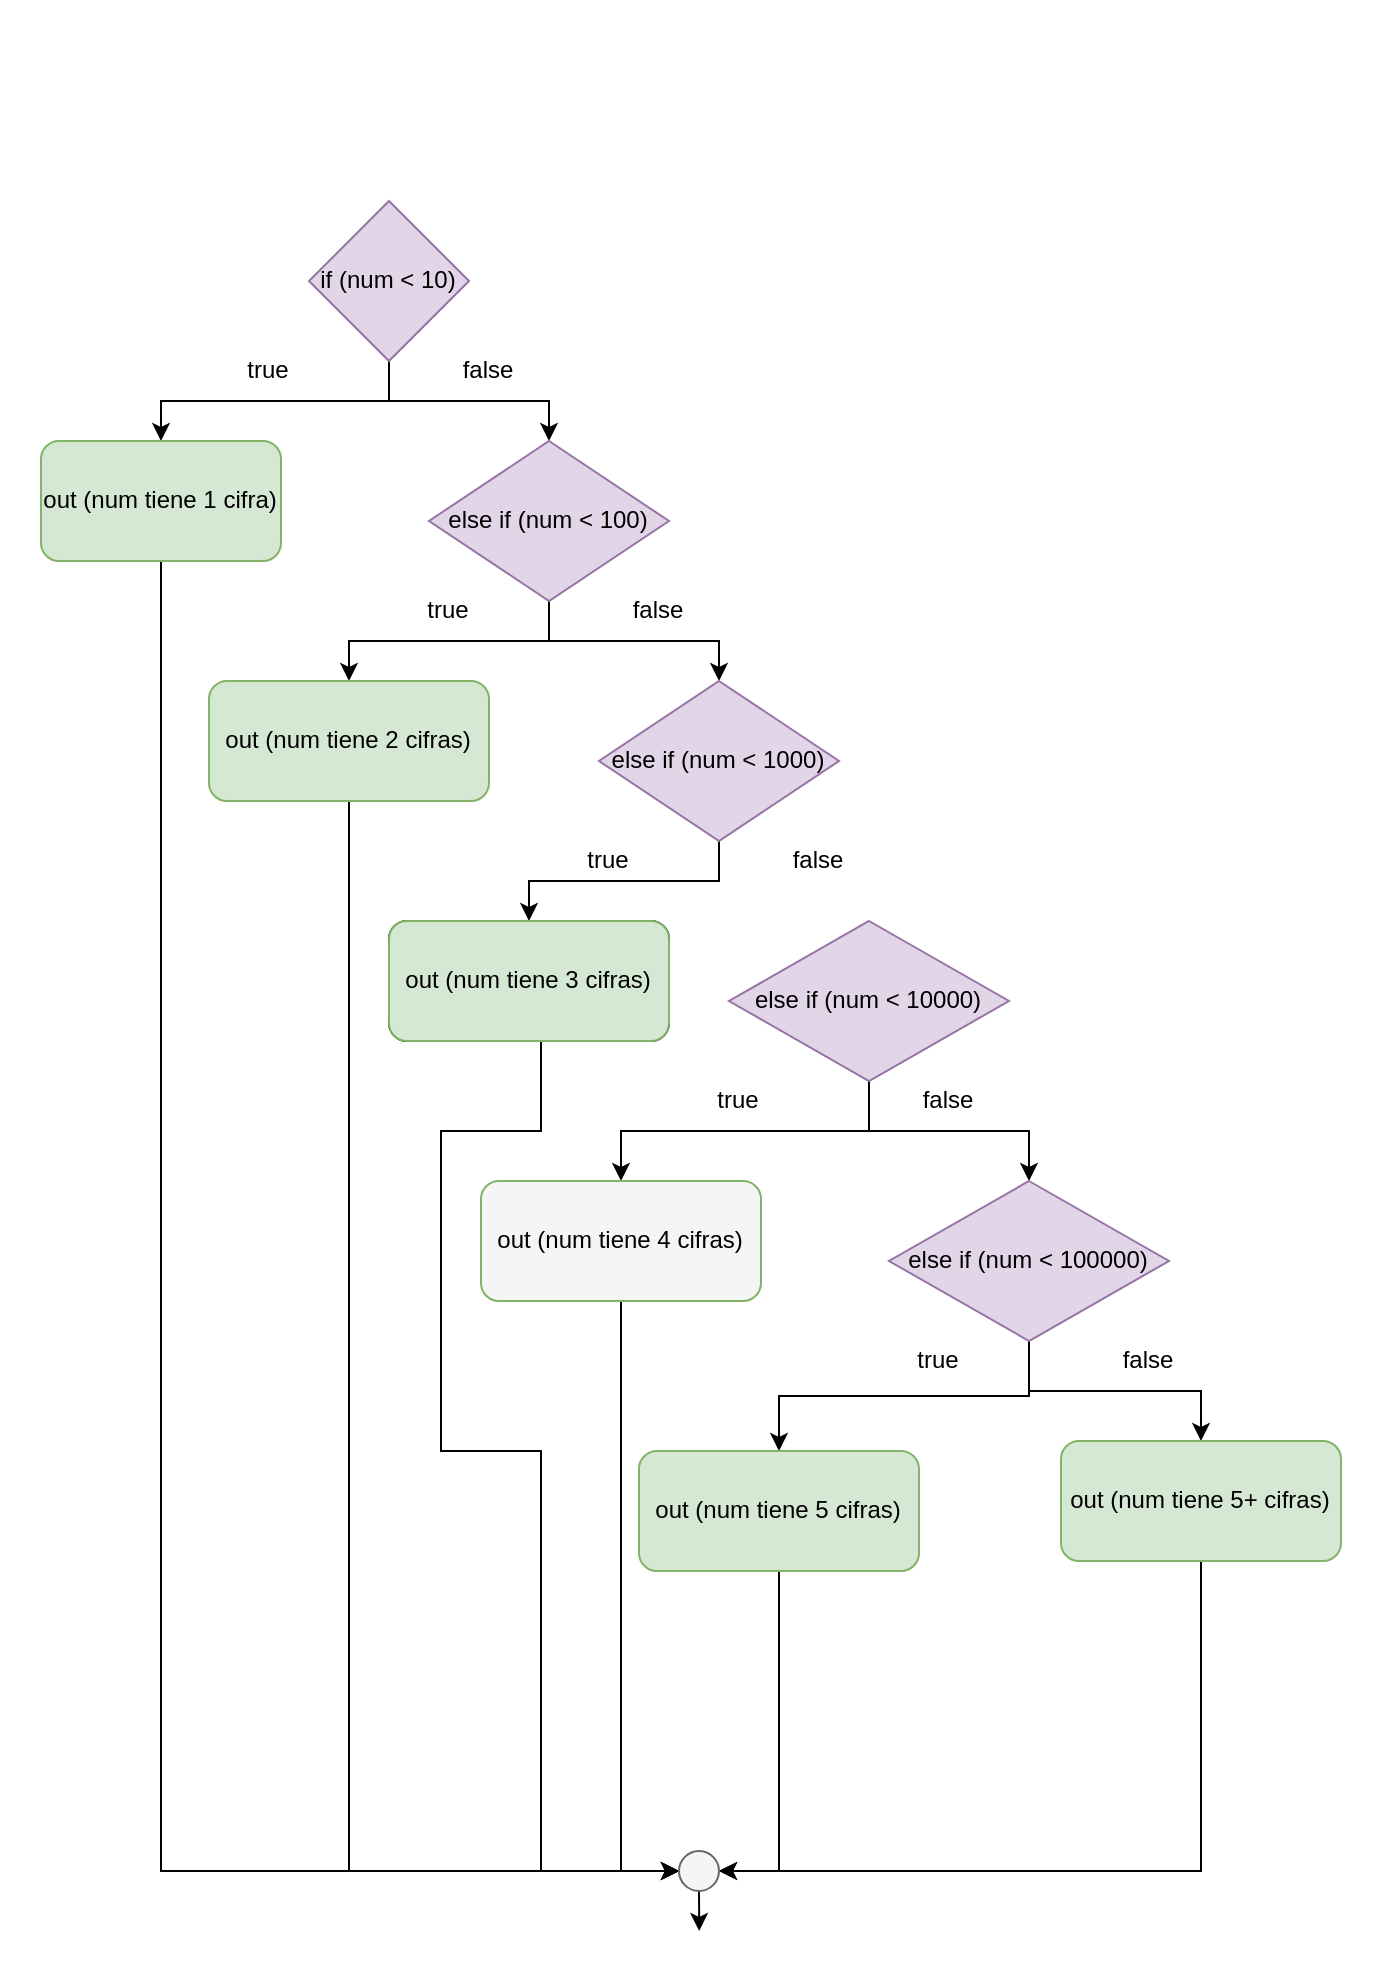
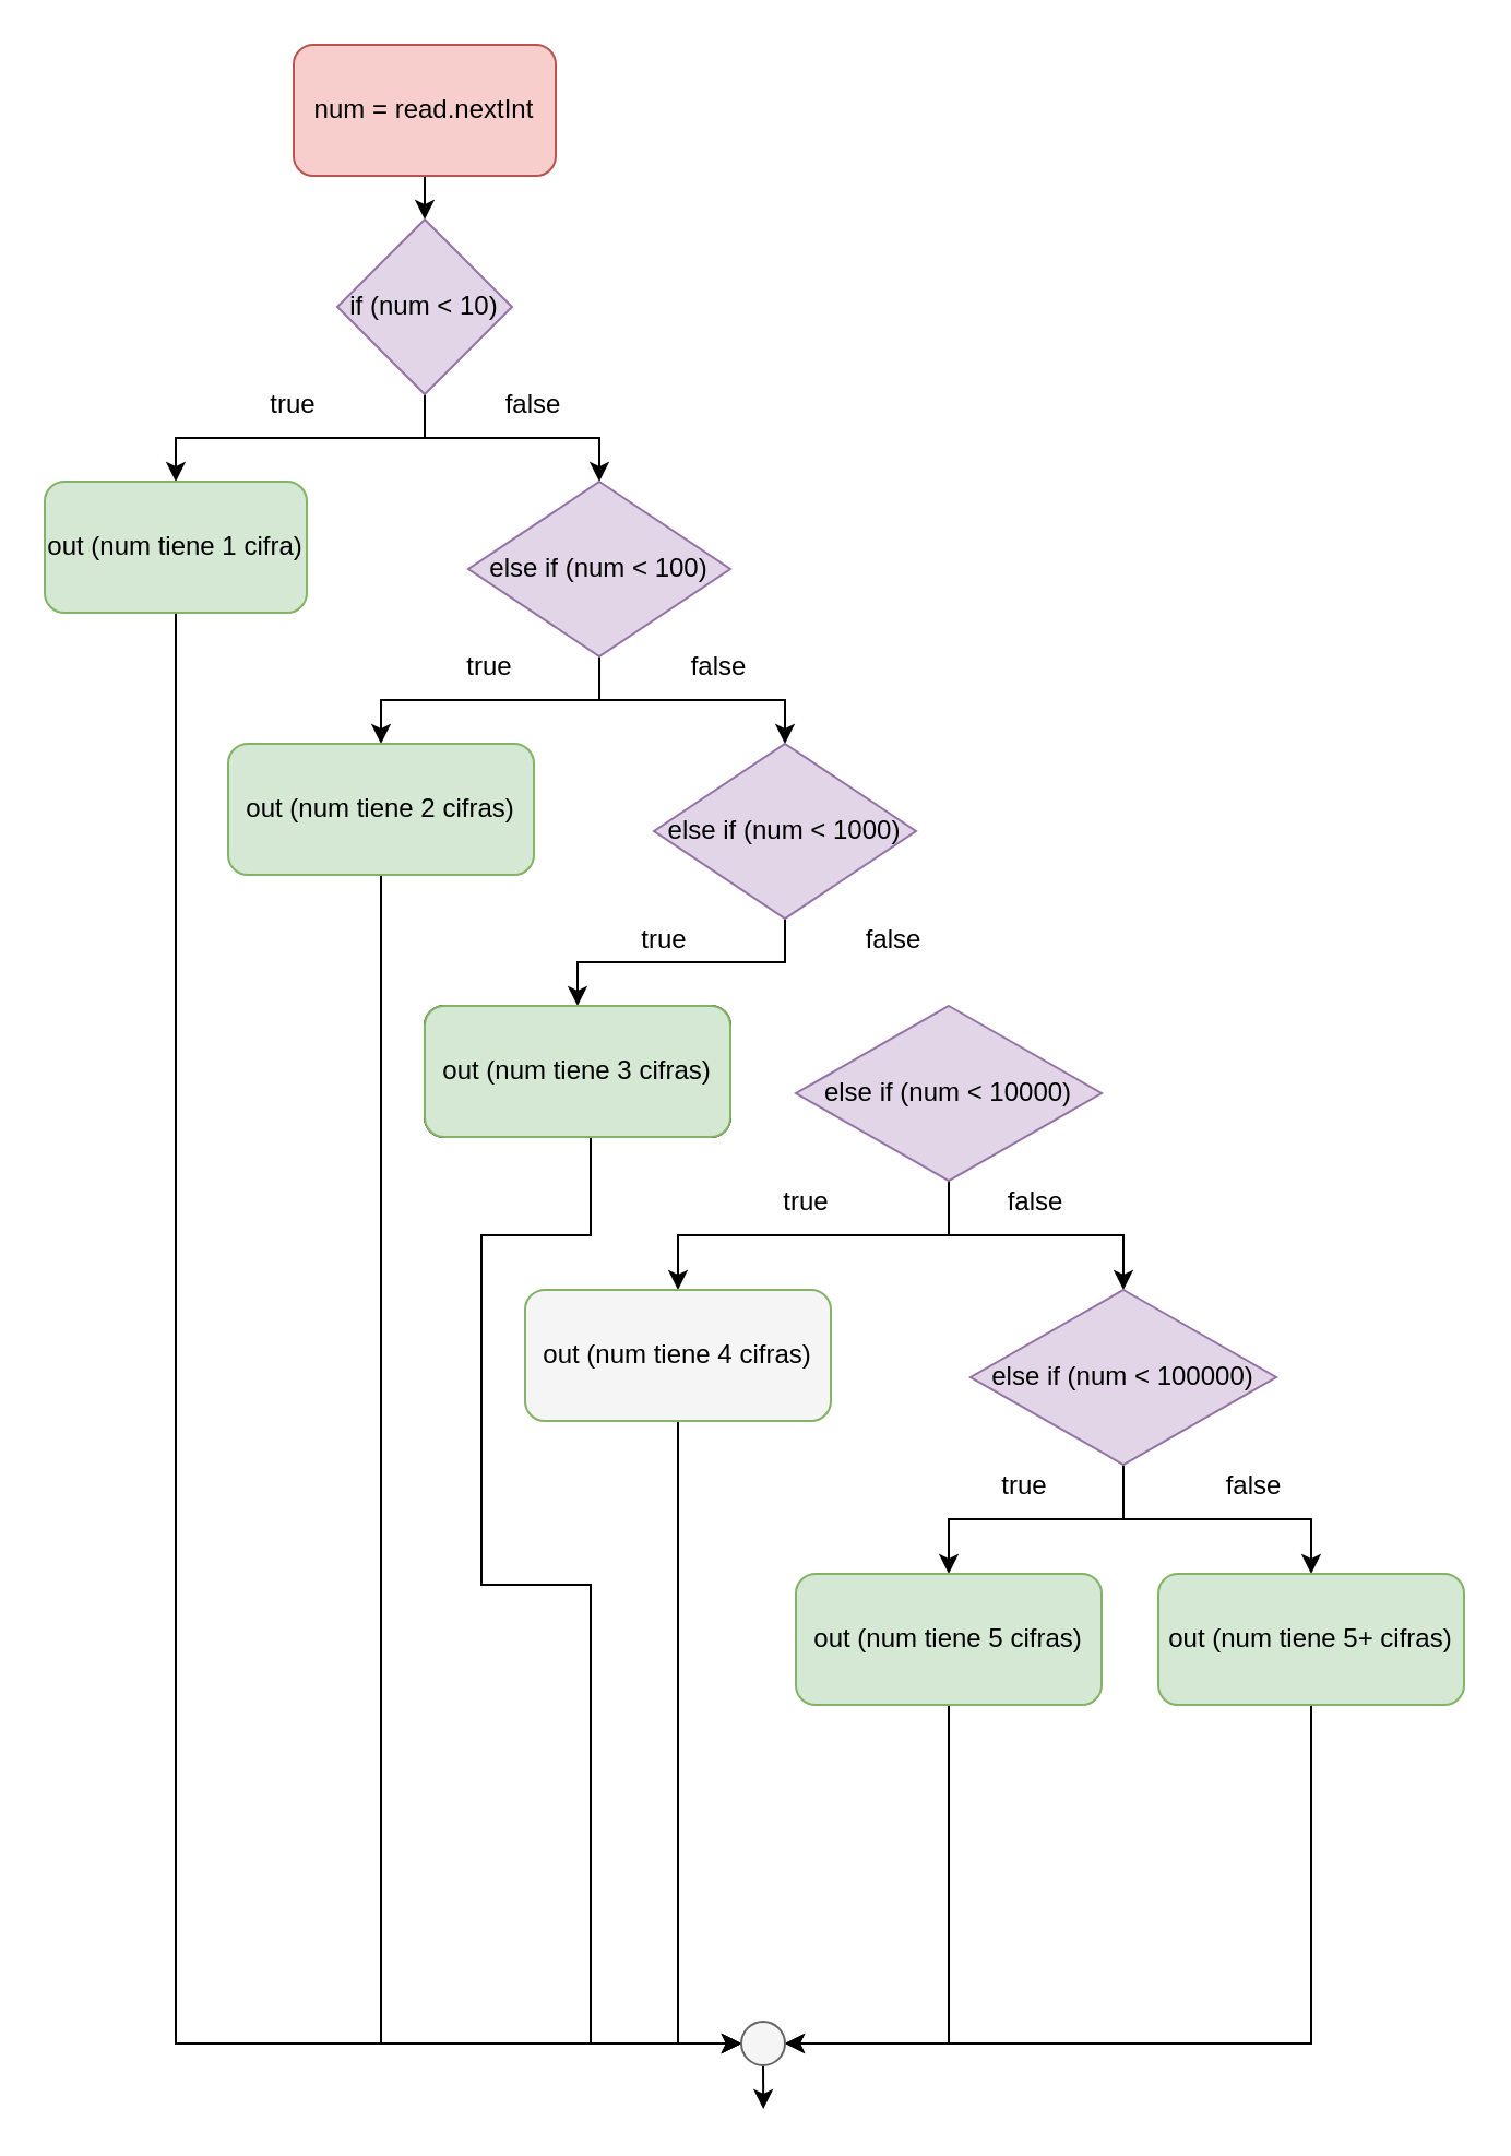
  <mxCell id="0" />
  <mxCell id="1" parent="0" />
+ <mxCell id="2" style="edgeStyle=orthogonalEdgeStyle;rounded=0;orthogonalLoop=1;jettySize=auto;html=1;exitX=0.5;exitY=1;exitDx=0;exitDy=0;entryX=0.5;entryY=0;entryDx=0;entryDy=0;" edge="1" parent="1" source="3" target="6"><mxGeometry relative="1" as="geometry" /></mxCell>
+ <mxCell id="3" value="num = read.nextInt" style="rounded=1;whiteSpace=wrap;html=1;fillColor=#f8cecc;strokeColor=#b85450;" vertex="1" parent="1"><mxGeometry x="134" y="20" width="120" height="60" as="geometry" /></mxCell>
  <mxCell id="4" style="edgeStyle=orthogonalEdgeStyle;rounded=0;orthogonalLoop=1;jettySize=auto;html=1;exitX=0.5;exitY=1;exitDx=0;exitDy=0;entryX=0.5;entryY=0;entryDx=0;entryDy=0;" edge="1" parent="1" source="6" target="8"><mxGeometry relative="1" as="geometry" /></mxCell>
  <mxCell id="5" style="edgeStyle=orthogonalEdgeStyle;rounded=0;orthogonalLoop=1;jettySize=auto;html=1;exitX=0.5;exitY=1;exitDx=0;exitDy=0;entryX=0.5;entryY=0;entryDx=0;entryDy=0;" edge="1" parent="1" source="6" target="12"><mxGeometry relative="1" as="geometry" /></mxCell>
  <mxCell id="6" value="if (num &amp;lt; 10)" style="rhombus;whiteSpace=wrap;html=1;fillColor=#e1d5e7;strokeColor=#9673a6;" vertex="1" parent="1"><mxGeometry x="154" y="100" width="80" height="80" as="geometry" /></mxCell>
  <mxCell id="7" style="edgeStyle=orthogonalEdgeStyle;rounded=0;orthogonalLoop=1;jettySize=auto;html=1;exitX=0.5;exitY=1;exitDx=0;exitDy=0;entryX=0;entryY=0.5;entryDx=0;entryDy=0;" edge="1" parent="1" source="8" target="36"><mxGeometry relative="1" as="geometry" /></mxCell>
  <mxCell id="8" value="out (num tiene 1 cifra)" style="rounded=1;whiteSpace=wrap;html=1;fillColor=#d5e8d4;strokeColor=#82b366;" vertex="1" parent="1"><mxGeometry x="20" y="220" width="120" height="60" as="geometry" /></mxCell>
  <mxCell id="9" value="true" style="text;html=1;strokeColor=none;fillColor=none;align=center;verticalAlign=middle;whiteSpace=wrap;rounded=0;" vertex="1" parent="1"><mxGeometry x="104" y="170" width="60" height="30" as="geometry" /></mxCell>
  <mxCell id="10" style="edgeStyle=orthogonalEdgeStyle;rounded=0;orthogonalLoop=1;jettySize=auto;html=1;exitX=0.5;exitY=1;exitDx=0;exitDy=0;entryX=0.5;entryY=0;entryDx=0;entryDy=0;" edge="1" parent="1" source="12" target="16"><mxGeometry relative="1" as="geometry"><mxPoint x="194" y="340" as="targetPoint" /></mxGeometry></mxCell>
  <mxCell id="11" style="edgeStyle=orthogonalEdgeStyle;rounded=0;orthogonalLoop=1;jettySize=auto;html=1;exitX=0.5;exitY=1;exitDx=0;exitDy=0;entryX=0.5;entryY=0;entryDx=0;entryDy=0;" edge="1" parent="1" source="12" target="14"><mxGeometry relative="1" as="geometry" /></mxCell>
  <mxCell id="12" value="else if (num &amp;lt; 100)" style="rhombus;whiteSpace=wrap;html=1;fillColor=#e1d5e7;strokeColor=#9673a6;" vertex="1" parent="1"><mxGeometry x="214" y="220" width="120" height="80" as="geometry" /></mxCell>
  <mxCell id="13" style="edgeStyle=orthogonalEdgeStyle;rounded=0;orthogonalLoop=1;jettySize=auto;html=1;exitX=0.5;exitY=1;exitDx=0;exitDy=0;entryX=0.5;entryY=0;entryDx=0;entryDy=0;" edge="1" parent="1" source="14" target="20"><mxGeometry relative="1" as="geometry" /></mxCell>
  <mxCell id="14" value="else if (num &amp;lt; 1000)" style="rhombus;whiteSpace=wrap;html=1;fillColor=#e1d5e7;strokeColor=#9673a6;" vertex="1" parent="1"><mxGeometry x="299" y="340" width="120" height="80" as="geometry" /></mxCell>
  <mxCell id="15" style="edgeStyle=orthogonalEdgeStyle;rounded=0;orthogonalLoop=1;jettySize=auto;html=1;exitX=0.5;exitY=1;exitDx=0;exitDy=0;entryX=0;entryY=0.5;entryDx=0;entryDy=0;" edge="1" parent="1" source="16" target="36"><mxGeometry relative="1" as="geometry" /></mxCell>
  <mxCell id="16" value="out (num tiene 2 cifras)" style="rounded=1;whiteSpace=wrap;html=1;fillColor=#d5e8d4;strokeColor=#82b366;" vertex="1" parent="1"><mxGeometry x="104" y="340" width="140" height="60" as="geometry" /></mxCell>
  <mxCell id="17" value="false" style="text;html=1;strokeColor=none;fillColor=none;align=center;verticalAlign=middle;whiteSpace=wrap;rounded=0;" vertex="1" parent="1"><mxGeometry x="214" y="170" width="60" height="30" as="geometry" /></mxCell>
  <mxCell id="18" value="true" style="text;html=1;strokeColor=none;fillColor=none;align=center;verticalAlign=middle;whiteSpace=wrap;rounded=0;" vertex="1" parent="1"><mxGeometry x="194" y="290" width="60" height="30" as="geometry" /></mxCell>
  <mxCell id="19" value="false" style="text;html=1;strokeColor=none;fillColor=none;align=center;verticalAlign=middle;whiteSpace=wrap;rounded=0;" vertex="1" parent="1"><mxGeometry x="299" y="290" width="60" height="30" as="geometry" /></mxCell>
  <mxCell id="20" value="out (num tiene 3 cifras)" style="rounded=1;whiteSpace=wrap;html=1;" vertex="1" parent="1"><mxGeometry x="194" y="460" width="140" height="60" as="geometry" /></mxCell>
  <mxCell id="21" style="edgeStyle=orthogonalEdgeStyle;rounded=0;orthogonalLoop=1;jettySize=auto;html=1;exitX=0.5;exitY=1;exitDx=0;exitDy=0;entryX=0.5;entryY=0;entryDx=0;entryDy=0;" edge="1" parent="1" source="23" target="26"><mxGeometry relative="1" as="geometry" /></mxCell>
  <mxCell id="22" style="edgeStyle=orthogonalEdgeStyle;rounded=0;orthogonalLoop=1;jettySize=auto;html=1;exitX=0.5;exitY=1;exitDx=0;exitDy=0;entryX=0.5;entryY=0;entryDx=0;entryDy=0;" edge="1" parent="1" source="23" target="28"><mxGeometry relative="1" as="geometry" /></mxCell>
  <mxCell id="23" value="else if (num &amp;lt; 10000)" style="rhombus;whiteSpace=wrap;html=1;fillColor=#e1d5e7;strokeColor=#9673a6;" vertex="1" parent="1"><mxGeometry x="364" y="460" width="140" height="80" as="geometry" /></mxCell>
  <mxCell id="24" style="edgeStyle=orthogonalEdgeStyle;rounded=0;orthogonalLoop=1;jettySize=auto;html=1;exitX=0.5;exitY=1;exitDx=0;exitDy=0;entryX=0.5;entryY=0;entryDx=0;entryDy=0;" edge="1" parent="1" source="26" target="30"><mxGeometry relative="1" as="geometry"><mxPoint x="604" y="720" as="targetPoint" /></mxGeometry></mxCell>
  <mxCell id="25" style="edgeStyle=orthogonalEdgeStyle;rounded=0;orthogonalLoop=1;jettySize=auto;html=1;exitX=0.5;exitY=1;exitDx=0;exitDy=0;entryX=0.5;entryY=0;entryDx=0;entryDy=0;" edge="1" parent="1" source="26" target="32"><mxGeometry relative="1" as="geometry"><mxPoint x="414" y="720" as="targetPoint" /></mxGeometry></mxCell>
  <mxCell id="26" value="else if (num &amp;lt; 100000)" style="rhombus;whiteSpace=wrap;html=1;fillColor=#e1d5e7;strokeColor=#9673a6;" vertex="1" parent="1"><mxGeometry x="444" y="590" width="140" height="80" as="geometry" /></mxCell>
  <mxCell id="27" style="edgeStyle=orthogonalEdgeStyle;rounded=0;orthogonalLoop=1;jettySize=auto;html=1;exitX=0.5;exitY=1;exitDx=0;exitDy=0;entryX=0;entryY=0.5;entryDx=0;entryDy=0;" edge="1" parent="1" source="28" target="36"><mxGeometry relative="1" as="geometry" /></mxCell>
  <mxCell id="28" value="out (num tiene 4 cifras)" style="rounded=1;whiteSpace=wrap;html=1;fillColor=#f5f5f5;strokeColor=#82b366;" vertex="1" parent="1"><mxGeometry x="240" y="590" width="140" height="60" as="geometry" /></mxCell>
  <mxCell id="29" style="edgeStyle=orthogonalEdgeStyle;rounded=0;orthogonalLoop=1;jettySize=auto;html=1;exitX=0.5;exitY=1;exitDx=0;exitDy=0;entryX=1;entryY=0.5;entryDx=0;entryDy=0;" edge="1" parent="1" source="30" target="36"><mxGeometry relative="1" as="geometry" /></mxCell>
  <mxCell id="30" value="out (num tiene 5+ cifras)" style="rounded=1;whiteSpace=wrap;html=1;fillColor=#d5e8d4;strokeColor=#82b366;" vertex="1" parent="1"><mxGeometry x="530" y="720" width="140" height="60" as="geometry" /></mxCell>
  <mxCell id="31" style="edgeStyle=orthogonalEdgeStyle;rounded=0;orthogonalLoop=1;jettySize=auto;html=1;exitX=0.5;exitY=1;exitDx=0;exitDy=0;entryX=1;entryY=0.5;entryDx=0;entryDy=0;" edge="1" parent="1" source="32" target="36"><mxGeometry relative="1" as="geometry" /></mxCell>
- <mxCell id="32" value="out (num tiene 5 cifras)" style="rounded=1;whiteSpace=wrap;html=1;fillColor=#d5e8d4;strokeColor=#82b366;" vertex="1" parent="1"><mxGeometry x="319" y="725" width="140" height="60" as="geometry" /></mxCell>
+ <mxCell id="32" value="out (num tiene 5 cifras)" style="rounded=1;whiteSpace=wrap;html=1;fillColor=#d5e8d4;strokeColor=#82b366;" vertex="1" parent="1"><mxGeometry x="364" y="720" width="140" height="60" as="geometry" /></mxCell>
  <mxCell id="33" style="edgeStyle=orthogonalEdgeStyle;rounded=0;orthogonalLoop=1;jettySize=auto;html=1;exitX=0.5;exitY=1;exitDx=0;exitDy=0;entryX=0;entryY=0.5;entryDx=0;entryDy=0;" edge="1" parent="1" source="34" target="36"><mxGeometry relative="1" as="geometry"><Array as="points"><mxPoint x="270" y="520" /><mxPoint x="270" y="565" /><mxPoint x="220" y="565" /><mxPoint x="220" y="725" /><mxPoint x="270" y="725" /><mxPoint x="270" y="935" /></Array></mxGeometry></mxCell>
  <mxCell id="34" value="out (num tiene 3 cifras)" style="rounded=1;whiteSpace=wrap;html=1;fillColor=#d5e8d4;strokeColor=#82b366;" vertex="1" parent="1"><mxGeometry x="194" y="460" width="140" height="60" as="geometry" /></mxCell>
  <mxCell id="35" style="edgeStyle=orthogonalEdgeStyle;rounded=0;orthogonalLoop=1;jettySize=auto;html=1;exitX=0.5;exitY=1;exitDx=0;exitDy=0;" edge="1" parent="1" source="36"><mxGeometry relative="1" as="geometry"><mxPoint x="349.111" y="965" as="targetPoint" /></mxGeometry></mxCell>
  <mxCell id="36" value="" style="ellipse;whiteSpace=wrap;html=1;aspect=fixed;fillColor=#f5f5f5;fontColor=#333333;strokeColor=#666666;" vertex="1" parent="1"><mxGeometry x="339" y="925" width="20" height="20" as="geometry" /></mxCell>
  <mxCell id="37" value="true" style="text;html=1;strokeColor=none;fillColor=none;align=center;verticalAlign=middle;whiteSpace=wrap;rounded=0;" vertex="1" parent="1"><mxGeometry x="274" y="415" width="60" height="30" as="geometry" /></mxCell>
  <mxCell id="38" value="false" style="text;html=1;strokeColor=none;fillColor=none;align=center;verticalAlign=middle;whiteSpace=wrap;rounded=0;" vertex="1" parent="1"><mxGeometry x="379" y="415" width="60" height="30" as="geometry" /></mxCell>
  <mxCell id="39" value="true" style="text;html=1;strokeColor=none;fillColor=none;align=center;verticalAlign=middle;whiteSpace=wrap;rounded=0;" vertex="1" parent="1"><mxGeometry x="339" y="535" width="60" height="30" as="geometry" /></mxCell>
  <mxCell id="40" value="false" style="text;html=1;strokeColor=none;fillColor=none;align=center;verticalAlign=middle;whiteSpace=wrap;rounded=0;" vertex="1" parent="1"><mxGeometry x="444" y="535" width="60" height="30" as="geometry" /></mxCell>
  <mxCell id="41" value="true" style="text;html=1;strokeColor=none;fillColor=none;align=center;verticalAlign=middle;whiteSpace=wrap;rounded=0;" vertex="1" parent="1"><mxGeometry x="439" y="665" width="60" height="30" as="geometry" /></mxCell>
  <mxCell id="42" value="false" style="text;html=1;strokeColor=none;fillColor=none;align=center;verticalAlign=middle;whiteSpace=wrap;rounded=0;" vertex="1" parent="1"><mxGeometry x="544" y="665" width="60" height="30" as="geometry" /></mxCell>
